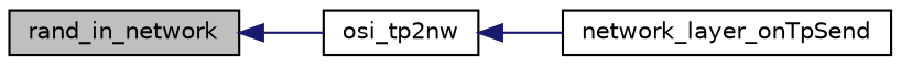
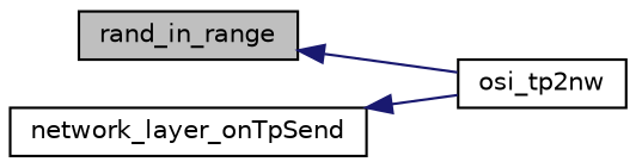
  digraph {
    rankdir=LR
    node [color=black fillcolor=white fontname=Helvetica fontsize=10 shape=record style=filled]
    edge [color=midnightblue dir=back fontname=Helvetica fontsize=10 labelfontname=Helvetica labelfontsize=10 style=solid]
-   n1 [fillcolor=grey75 fontcolor=black height=0.2 label=rand_in_network width=0.4]
+   n1 [fillcolor=grey75 fontcolor=black height=0.2 label=rand_in_range width=0.4]
    n2 [height=0.2 label=osi_tp2nw width=0.4]
    n3 [height=0.2 label=network_layer_onTpSend width=0.4]
    n1 -> n2
-   n2 -> n3
+   n3 -> n2
  }
